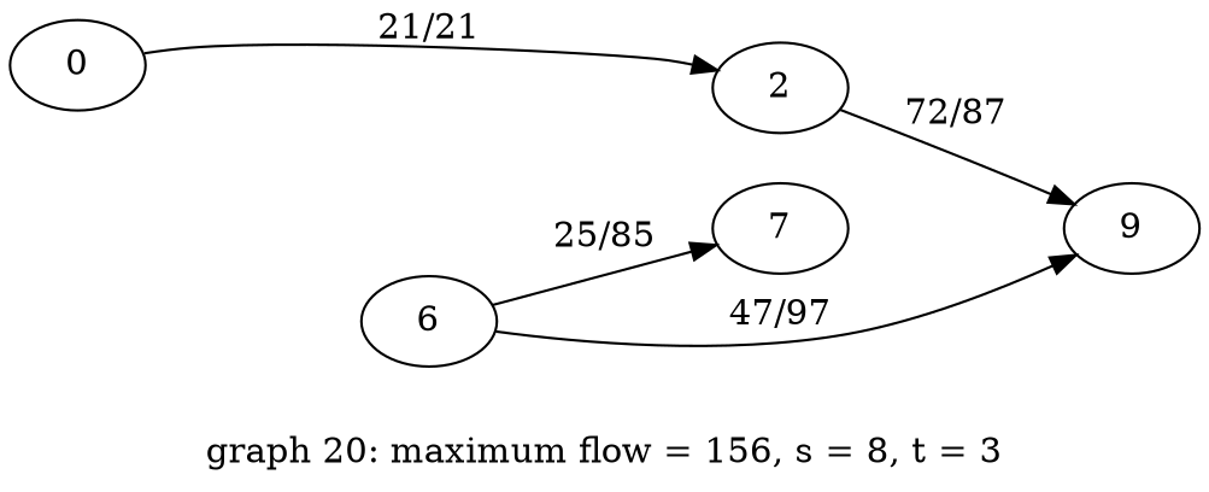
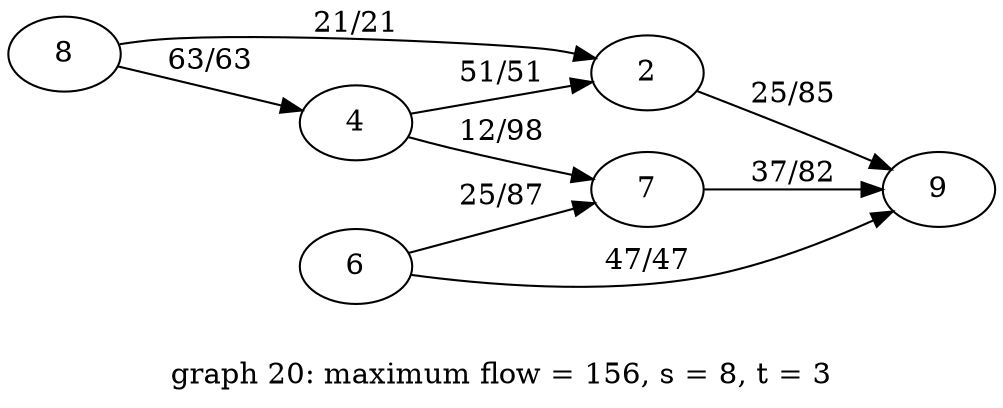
  digraph {
    label="graph 20: maximum flow = 156, s = 8, t = 3"
    rankdir=LR
    n1 [label=2]
+   4
    7
    n4 [label=9]
    6
-   8 [label=0]
-   n1 -> n4 [label=" 72/87 "]
-   6 -> 7 [label=" 25/85 "]
-   6 -> n4 [label=" 47/97 "]
+   8
+   n1 -> n4 [label=" 25/85 "]
+   4 -> n1 [label=" 51/51 "]
+   4 -> 7 [label=" 12/98 "]
+   7 -> n4 [label=" 37/82 "]
+   6 -> 7 [label=" 25/87 "]
+   6 -> n4 [label=" 47/47 "]
    8 -> n1 [label=" 21/21 "]
+   8 -> 4 [label=" 63/63 "]
  }
